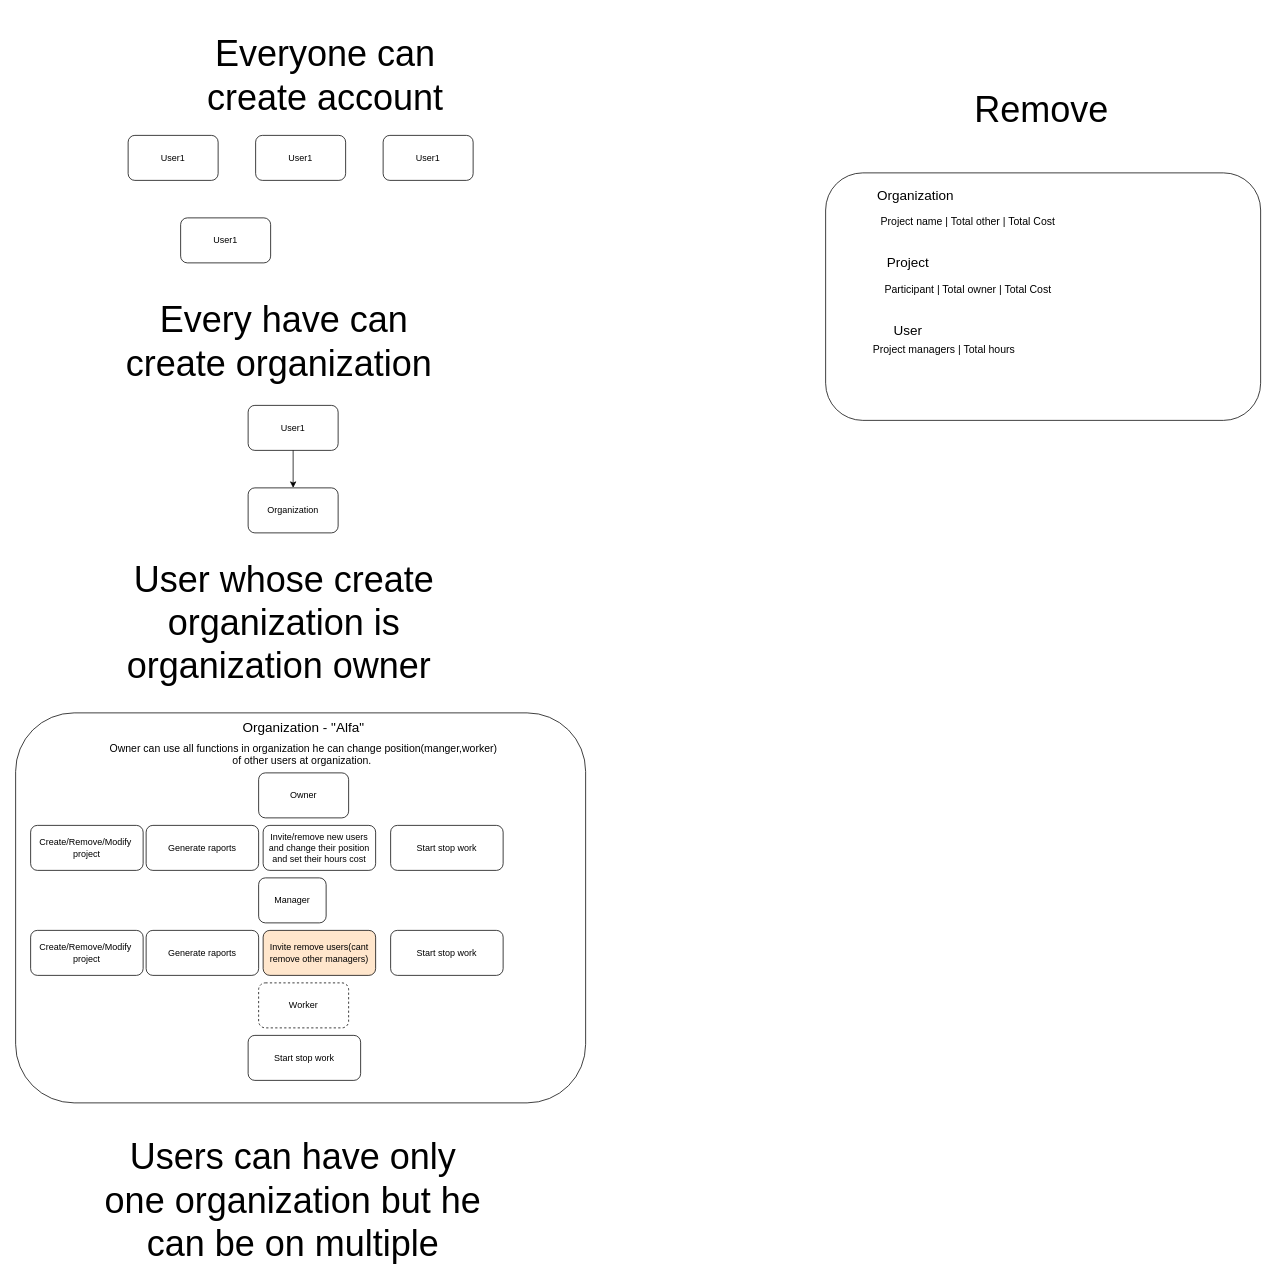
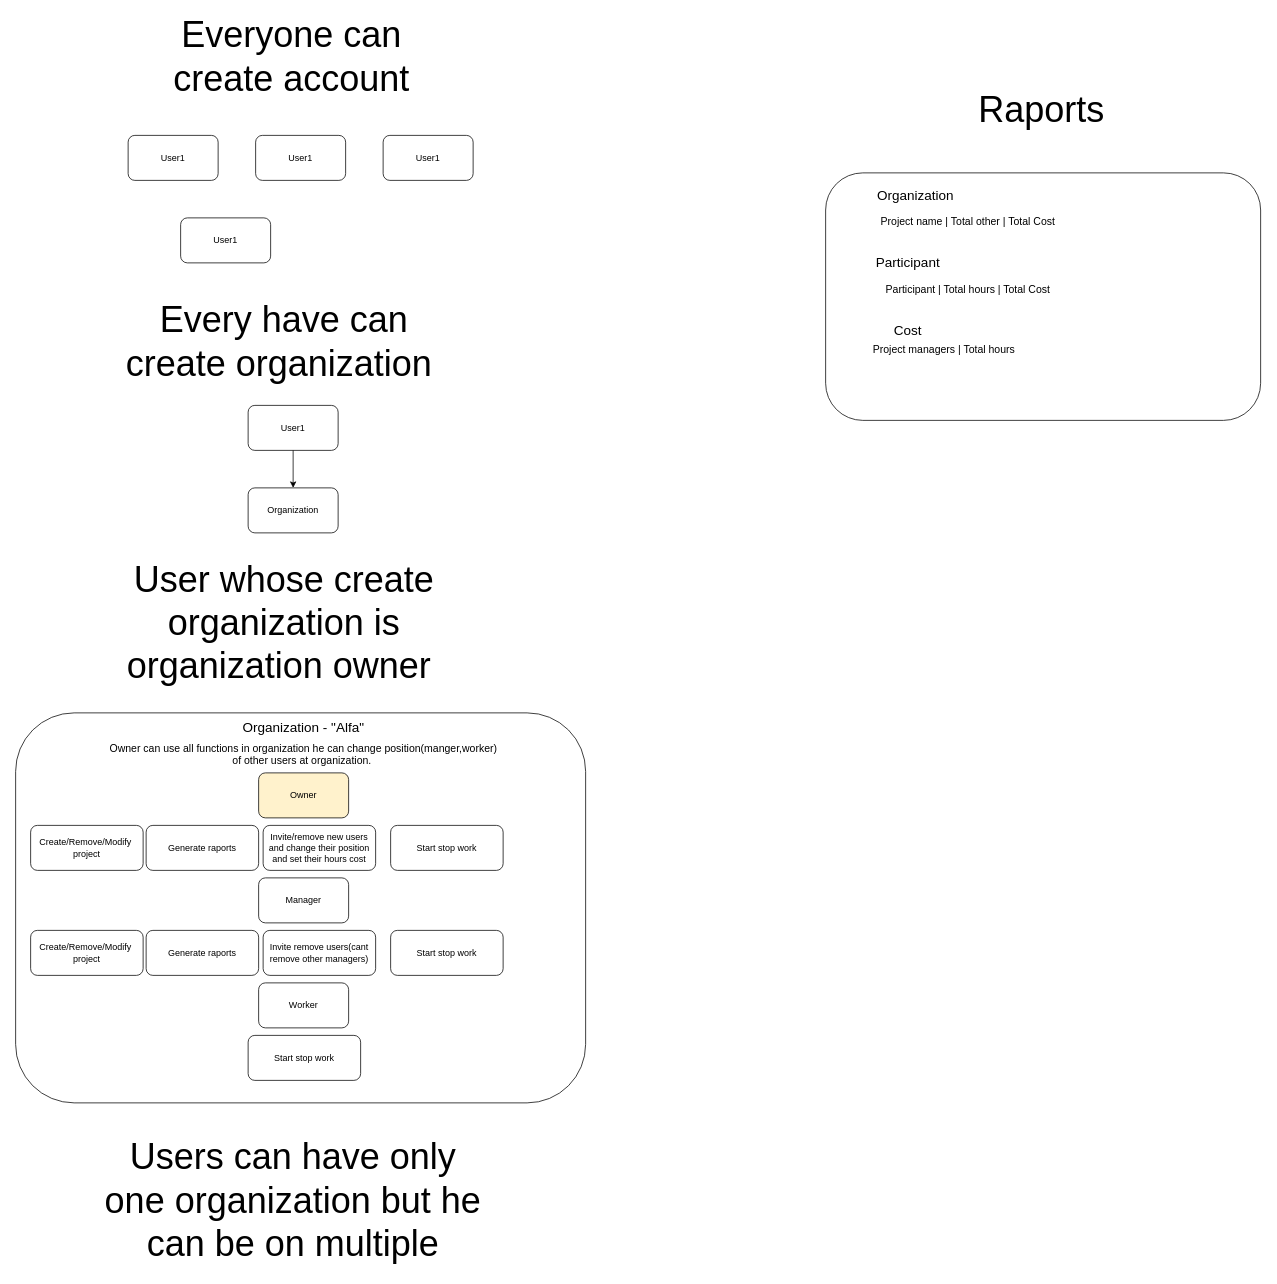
  <mxCell id="0" />
  <mxCell id="1" parent="0" />
  <mxCell id="2" value="User1" style="rounded=1;whiteSpace=wrap;html=1;" parent="1" vertex="1"><mxGeometry x="340" y="180" width="120" height="60" as="geometry" /></mxCell>
  <mxCell id="3" value="User1" style="rounded=1;whiteSpace=wrap;html=1;" parent="1" vertex="1"><mxGeometry x="170" y="180" width="120" height="60" as="geometry" /></mxCell>
  <mxCell id="4" value="User1" style="rounded=1;whiteSpace=wrap;html=1;" parent="1" vertex="1"><mxGeometry x="510" y="180" width="120" height="60" as="geometry" /></mxCell>
  <mxCell id="5" value="User1" style="rounded=1;whiteSpace=wrap;html=1;" parent="1" vertex="1"><mxGeometry x="240" y="290" width="120" height="60" as="geometry" /></mxCell>
- <mxCell id="6" value="&lt;font style=&quot;font-size: 48px;&quot;&gt;Everyone can create account&lt;/font&gt;" style="text;html=1;strokeColor=none;fillColor=none;align=center;verticalAlign=middle;whiteSpace=wrap;rounded=0;" parent="1" vertex="1"><mxGeometry x="215" y="45" width="436" height="110" as="geometry" /></mxCell>
+ <mxCell id="6" value="&lt;font style=&quot;font-size: 48px;&quot;&gt;Everyone can create account&lt;/font&gt;" style="text;html=1;strokeColor=none;fillColor=none;align=center;verticalAlign=middle;whiteSpace=wrap;rounded=0;" parent="1" vertex="1"><mxGeometry x="170" y="20" width="436" height="110" as="geometry" /></mxCell>
  <mxCell id="7" value="&lt;font style=&quot;font-size: 48px;&quot;&gt;Every have can create organization&amp;nbsp;&lt;/font&gt;" style="text;html=1;strokeColor=none;fillColor=none;align=center;verticalAlign=middle;whiteSpace=wrap;rounded=0;" parent="1" vertex="1"><mxGeometry x="160" y="400" width="436" height="110" as="geometry" /></mxCell>
  <mxCell id="8" value="User1" style="rounded=1;whiteSpace=wrap;html=1;" parent="1" vertex="1"><mxGeometry x="330" y="540" width="120" height="60" as="geometry" /></mxCell>
  <mxCell id="9" value="" style="endArrow=classic;html=1;rounded=0;exitX=0.5;exitY=1;exitDx=0;exitDy=0;" parent="1" source="8" edge="1"><mxGeometry width="50" height="50" relative="1" as="geometry"><mxPoint x="680" y="600" as="sourcePoint" /><mxPoint x="390" y="650" as="targetPoint" /></mxGeometry></mxCell>
  <mxCell id="10" value="Organization" style="rounded=1;whiteSpace=wrap;html=1;" parent="1" vertex="1"><mxGeometry x="330" y="650" width="120" height="60" as="geometry" /></mxCell>
  <mxCell id="11" value="&lt;font style=&quot;font-size: 48px;&quot;&gt;User whose create organization is organization owner&amp;nbsp;&lt;/font&gt;" style="text;html=1;strokeColor=none;fillColor=none;align=center;verticalAlign=middle;whiteSpace=wrap;rounded=0;" parent="1" vertex="1"><mxGeometry x="118" y="740" width="520" height="180" as="geometry" /></mxCell>
  <mxCell id="12" value="" style="rounded=1;whiteSpace=wrap;html=1;" parent="1" vertex="1"><mxGeometry x="20" y="950" width="760" height="520" as="geometry" /></mxCell>
  <mxCell id="13" value="&lt;font style=&quot;font-size: 18px;&quot;&gt;Organization - &quot;Alfa&quot;&lt;/font&gt;" style="text;html=1;strokeColor=none;fillColor=none;align=center;verticalAlign=middle;whiteSpace=wrap;rounded=0;" parent="1" vertex="1"><mxGeometry x="144" y="880" width="520" height="180" as="geometry" /></mxCell>
- <mxCell id="14" value="Owner" style="rounded=1;whiteSpace=wrap;html=1;" parent="1" vertex="1"><mxGeometry x="344" y="1030" width="120" height="60" as="geometry" /></mxCell>
+ <mxCell id="14" value="Owner" style="rounded=1;whiteSpace=wrap;html=1;fillColor=#fff2cc;" parent="1" vertex="1"><mxGeometry x="344" y="1030" width="120" height="60" as="geometry" /></mxCell>
  <mxCell id="15" value="&lt;font style=&quot;font-size: 14px;&quot;&gt;Owner can use all functions in organization he can change position(manger,worker) of other users at organization.&amp;nbsp;&lt;/font&gt;" style="text;html=1;strokeColor=none;fillColor=none;align=center;verticalAlign=middle;whiteSpace=wrap;rounded=0;" parent="1" vertex="1"><mxGeometry x="144" y="980" width="520" height="50" as="geometry" /></mxCell>
  <mxCell id="16" value="Create/Remove/Modify&amp;nbsp; project" style="rounded=1;whiteSpace=wrap;html=1;" parent="1" vertex="1"><mxGeometry x="40" y="1100" width="150" height="60" as="geometry" /></mxCell>
  <mxCell id="17" value="Generate raports" style="rounded=1;whiteSpace=wrap;html=1;" parent="1" vertex="1"><mxGeometry x="194" y="1100" width="150" height="60" as="geometry" /></mxCell>
  <mxCell id="18" value="Invite/remove new users and change their position and set their hours cost" style="rounded=1;whiteSpace=wrap;html=1;" parent="1" vertex="1"><mxGeometry x="350" y="1100" width="150" height="60" as="geometry" /></mxCell>
  <mxCell id="19" value="Start stop work" style="rounded=1;whiteSpace=wrap;html=1;" parent="1" vertex="1"><mxGeometry x="520" y="1100" width="150" height="60" as="geometry" /></mxCell>
- <mxCell id="20" value="Manager" style="rounded=1;whiteSpace=wrap;html=1;" parent="1" vertex="1"><mxGeometry x="344" y="1170" width="90" height="60" as="geometry" /></mxCell>
+ <mxCell id="20" value="Manager" style="rounded=1;whiteSpace=wrap;html=1;" parent="1" vertex="1"><mxGeometry x="344" y="1170" width="120" height="60" as="geometry" /></mxCell>
  <mxCell id="21" value="Create/Remove/Modify&amp;nbsp; project" style="rounded=1;whiteSpace=wrap;html=1;" parent="1" vertex="1"><mxGeometry x="40" y="1240" width="150" height="60" as="geometry" /></mxCell>
  <mxCell id="22" value="Generate raports" style="rounded=1;whiteSpace=wrap;html=1;" parent="1" vertex="1"><mxGeometry x="194" y="1240" width="150" height="60" as="geometry" /></mxCell>
- <mxCell id="23" value="Invite remove users(cant remove other managers)" style="rounded=1;whiteSpace=wrap;html=1;fillColor=#ffe6cc;" parent="1" vertex="1"><mxGeometry x="350" y="1240" width="150" height="60" as="geometry" /></mxCell>
+ <mxCell id="23" value="Invite remove users(cant remove other managers)" style="rounded=1;whiteSpace=wrap;html=1;" parent="1" vertex="1"><mxGeometry x="350" y="1240" width="150" height="60" as="geometry" /></mxCell>
  <mxCell id="24" value="Start stop work" style="rounded=1;whiteSpace=wrap;html=1;" parent="1" vertex="1"><mxGeometry x="520" y="1240" width="150" height="60" as="geometry" /></mxCell>
- <mxCell id="25" value="Worker" style="rounded=1;whiteSpace=wrap;html=1;dashed=1;" parent="1" vertex="1"><mxGeometry x="344" y="1310" width="120" height="60" as="geometry" /></mxCell>
+ <mxCell id="25" value="Worker" style="rounded=1;whiteSpace=wrap;html=1;" parent="1" vertex="1"><mxGeometry x="344" y="1310" width="120" height="60" as="geometry" /></mxCell>
  <mxCell id="26" value="Start stop work" style="rounded=1;whiteSpace=wrap;html=1;" parent="1" vertex="1"><mxGeometry x="330" y="1380" width="150" height="60" as="geometry" /></mxCell>
  <mxCell id="27" value="&lt;font style=&quot;font-size: 48px;&quot;&gt;Users can have only one organization but he can be on multiple&lt;/font&gt;" style="text;html=1;strokeColor=none;fillColor=none;align=center;verticalAlign=middle;whiteSpace=wrap;rounded=0;" parent="1" vertex="1"><mxGeometry x="130" y="1510" width="520" height="180" as="geometry" /></mxCell>
  <mxCell id="28" value="" style="rounded=1;whiteSpace=wrap;html=1;" vertex="1" parent="1"><mxGeometry x="1100" y="230" width="580" height="330" as="geometry" /></mxCell>
- <mxCell id="29" value="&lt;font style=&quot;font-size: 48px;&quot;&gt;Remove&lt;/font&gt;" style="text;html=1;strokeColor=none;fillColor=none;align=center;verticalAlign=middle;whiteSpace=wrap;rounded=0;" vertex="1" parent="1"><mxGeometry x="1170" y="90" width="436" height="110" as="geometry" /></mxCell>
+ <mxCell id="29" value="&lt;font style=&quot;font-size: 48px;&quot;&gt;Raports&lt;/font&gt;" style="text;html=1;strokeColor=none;fillColor=none;align=center;verticalAlign=middle;whiteSpace=wrap;rounded=0;" vertex="1" parent="1"><mxGeometry x="1170" y="90" width="436" height="110" as="geometry" /></mxCell>
  <mxCell id="30" value="&lt;font style=&quot;font-size: 18px;&quot;&gt;Organization&lt;/font&gt;" style="text;html=1;strokeColor=none;fillColor=none;align=center;verticalAlign=middle;whiteSpace=wrap;rounded=0;" vertex="1" parent="1"><mxGeometry x="960" y="250" width="520" height="20" as="geometry" /></mxCell>
  <mxCell id="31" value="&lt;font style=&quot;font-size: 14px;&quot;&gt;Project name | Total other | Total Cost&lt;/font&gt;" style="text;html=1;strokeColor=none;fillColor=none;align=center;verticalAlign=middle;whiteSpace=wrap;rounded=0;" vertex="1" parent="1"><mxGeometry x="1030" y="280" width="520" height="30" as="geometry" /></mxCell>
- <mxCell id="32" value="&lt;font style=&quot;font-size: 18px;&quot;&gt;Project&lt;/font&gt;" style="text;html=1;strokeColor=none;fillColor=none;align=center;verticalAlign=middle;whiteSpace=wrap;rounded=0;" vertex="1" parent="1"><mxGeometry x="950" y="340" width="520" height="20" as="geometry" /></mxCell>
- <mxCell id="33" value="&lt;font style=&quot;font-size: 14px;&quot;&gt;Participant | Total owner | Total Cost&lt;/font&gt;" style="text;html=1;strokeColor=none;fillColor=none;align=center;verticalAlign=middle;whiteSpace=wrap;rounded=0;" vertex="1" parent="1"><mxGeometry x="1030" y="370" width="520" height="30" as="geometry" /></mxCell>
- <mxCell id="34" value="&lt;font style=&quot;font-size: 18px;&quot;&gt;User&lt;/font&gt;" style="text;html=1;strokeColor=none;fillColor=none;align=center;verticalAlign=middle;whiteSpace=wrap;rounded=0;" vertex="1" parent="1"><mxGeometry x="950" y="430" width="520" height="20" as="geometry" /></mxCell>
+ <mxCell id="32" value="&lt;font style=&quot;font-size: 18px;&quot;&gt;Participant&lt;/font&gt;" style="text;html=1;strokeColor=none;fillColor=none;align=center;verticalAlign=middle;whiteSpace=wrap;rounded=0;" vertex="1" parent="1"><mxGeometry x="950" y="340" width="520" height="20" as="geometry" /></mxCell>
+ <mxCell id="33" value="&lt;font style=&quot;font-size: 14px;&quot;&gt;Participant | Total hours | Total Cost&lt;/font&gt;" style="text;html=1;strokeColor=none;fillColor=none;align=center;verticalAlign=middle;whiteSpace=wrap;rounded=0;" vertex="1" parent="1"><mxGeometry x="1030" y="370" width="520" height="30" as="geometry" /></mxCell>
+ <mxCell id="34" value="&lt;font style=&quot;font-size: 18px;&quot;&gt;Cost&lt;/font&gt;" style="text;html=1;strokeColor=none;fillColor=none;align=center;verticalAlign=middle;whiteSpace=wrap;rounded=0;" vertex="1" parent="1"><mxGeometry x="950" y="430" width="520" height="20" as="geometry" /></mxCell>
  <mxCell id="35" value="&lt;font style=&quot;font-size: 14px;&quot;&gt;Project managers | Total hours&amp;nbsp;&lt;/font&gt;" style="text;html=1;strokeColor=none;fillColor=none;align=center;verticalAlign=middle;whiteSpace=wrap;rounded=0;" vertex="1" parent="1"><mxGeometry x="1000" y="450" width="520" height="30" as="geometry" /></mxCell>
